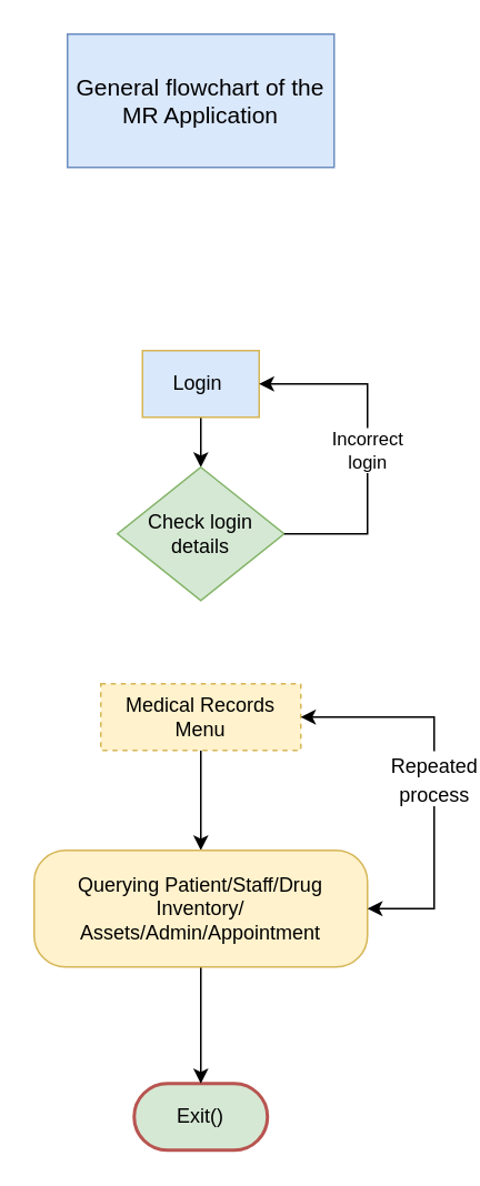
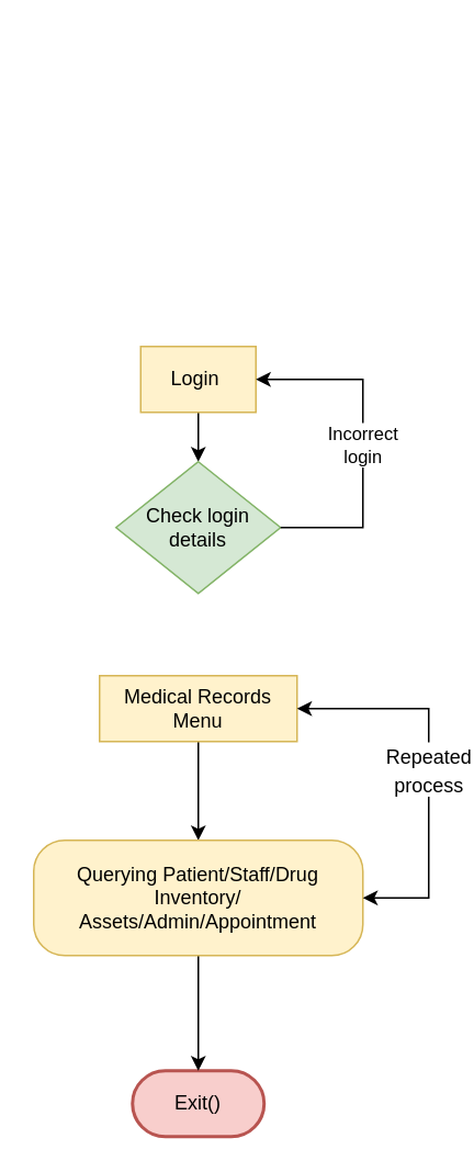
  <mxCell id="0" />
  <mxCell id="1" parent="0" />
- <mxCell id="2" value="&lt;font style=&quot;font-size: 14px&quot;&gt;General flowchart of the MR Application&lt;/font&gt;" style="text;html=1;strokeColor=#6c8ebf;fillColor=#dae8fc;align=center;verticalAlign=middle;whiteSpace=wrap;rounded=0;" parent="1" vertex="1"><mxGeometry x="40" y="20" width="160" height="80" as="geometry" /></mxCell>
  <mxCell id="3" style="edgeStyle=orthogonalEdgeStyle;rounded=0;orthogonalLoop=1;jettySize=auto;html=1;entryX=0.5;entryY=0;entryDx=0;entryDy=0;" parent="1" source="4" target="5" edge="1"><mxGeometry relative="1" as="geometry" /></mxCell>
- <mxCell id="4" value="Login&amp;nbsp;" style="rounded=0;whiteSpace=wrap;html=1;fillColor=#dae8fc;strokeColor=#d6b656;" parent="1" vertex="1"><mxGeometry x="85" y="210" width="70" height="40" as="geometry" /></mxCell>
+ <mxCell id="4" value="Login&amp;nbsp;" style="rounded=0;whiteSpace=wrap;html=1;fillColor=#fff2cc;strokeColor=#d6b656;" parent="1" vertex="1"><mxGeometry x="85" y="210" width="70" height="40" as="geometry" /></mxCell>
  <mxCell id="5" value="Check login details" style="rhombus;whiteSpace=wrap;html=1;fillColor=#d5e8d4;strokeColor=#82b366;" parent="1" vertex="1"><mxGeometry x="70" y="280" width="100" height="80" as="geometry" /></mxCell>
  <mxCell id="6" value="Incorrect &lt;br&gt;login" style="endArrow=classic;html=1;rounded=0;exitX=1;exitY=0.5;exitDx=0;exitDy=0;entryX=1;entryY=0.5;entryDx=0;entryDy=0;" parent="1" source="5" target="4" edge="1"><mxGeometry x="-0.024" width="50" height="50" relative="1" as="geometry"><mxPoint x="220" y="320" as="sourcePoint" /><mxPoint x="270" y="270" as="targetPoint" /><Array as="points"><mxPoint x="220" y="320" /><mxPoint x="220" y="230" /></Array><mxPoint as="offset" /></mxGeometry></mxCell>
  <mxCell id="7" style="edgeStyle=orthogonalEdgeStyle;rounded=0;orthogonalLoop=1;jettySize=auto;html=1;entryX=0.5;entryY=0;entryDx=0;entryDy=0;fontSize=14;" edge="1" parent="1" source="8" target="11"><mxGeometry relative="1" as="geometry" /></mxCell>
- <mxCell id="8" value="Medical Records Menu" style="rounded=0;whiteSpace=wrap;html=1;fillColor=#fff2cc;strokeColor=#d6b656;dashed=1;" parent="1" vertex="1"><mxGeometry x="60" y="410" width="120" height="40" as="geometry" /></mxCell>
- <mxCell id="9" value="Exit()" style="rounded=1;whiteSpace=wrap;html=1;arcSize=50;strokeWidth=2;fillColor=#d5e8d4;strokeColor=#b85450;" parent="1" vertex="1"><mxGeometry x="80" y="650" width="80" height="40" as="geometry" /></mxCell>
+ <mxCell id="8" value="Medical Records Menu" style="rounded=0;whiteSpace=wrap;html=1;fillColor=#fff2cc;strokeColor=#d6b656;" parent="1" vertex="1"><mxGeometry x="60" y="410" width="120" height="40" as="geometry" /></mxCell>
+ <mxCell id="9" value="Exit()" style="rounded=1;whiteSpace=wrap;html=1;arcSize=50;strokeWidth=2;fillColor=#f8cecc;strokeColor=#b85450;" parent="1" vertex="1"><mxGeometry x="80" y="650" width="80" height="40" as="geometry" /></mxCell>
  <mxCell id="10" style="edgeStyle=orthogonalEdgeStyle;rounded=0;orthogonalLoop=1;jettySize=auto;html=1;entryX=0.5;entryY=0;entryDx=0;entryDy=0;fontSize=14;" edge="1" parent="1" source="11" target="9"><mxGeometry relative="1" as="geometry" /></mxCell>
  <mxCell id="11" value="Querying Patient/Staff/Drug Inventory/ Assets/Admin/Appointment" style="rounded=1;whiteSpace=wrap;html=1;arcSize=27;fillColor=#fff2cc;strokeColor=#d6b656;" parent="1" vertex="1"><mxGeometry x="20" y="510" width="200" height="70" as="geometry" /></mxCell>
  <mxCell id="12" value="&lt;font style=&quot;font-size: 12px&quot;&gt;Repeated &lt;br&gt;process&lt;/font&gt;" style="endArrow=classic;startArrow=classic;html=1;rounded=0;fontSize=14;exitX=1;exitY=0.5;exitDx=0;exitDy=0;entryX=1;entryY=0.5;entryDx=0;entryDy=0;" edge="1" parent="1" source="11" target="8"><mxGeometry width="50" height="50" relative="1" as="geometry"><mxPoint x="320" y="530" as="sourcePoint" /><mxPoint x="370" y="480" as="targetPoint" /><Array as="points"><mxPoint x="260" y="545" /><mxPoint x="260" y="430" /></Array></mxGeometry></mxCell>
